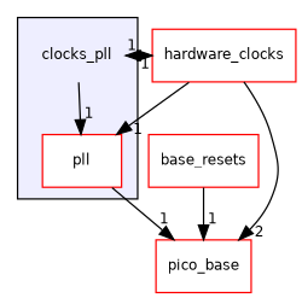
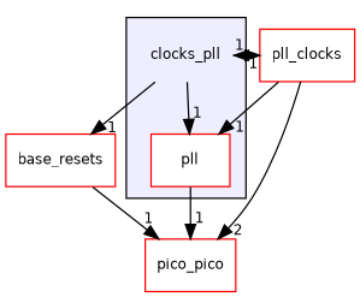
  digraph {
    compound=true
    node [fontname=Helvetica fontsize=10 shape=box color=red fillcolor=white style=filled]
    edge [headlabel=1 labeldistance=1.5 labelfontname=Helvetica labelfontsize=10]
    n1 [label=clocks_pll shape=plaintext color="" fillcolor="" style=""]
    n2 [label=pll]
    n3 [label=base_resets]
-   n4 [label=hardware_clocks]
-   n5 [label=pico_base]
+   n4 [label=pll_clocks]
+   n5 [label=pico_pico]
    subgraph cluster_1 {
      bgcolor="#eeeeff"
      pencolor=black
      n1
      n2
    }
    n1 -> n2
+   n1 -> n3
    n1 -> n4
    n2 -> n5
    n3 -> n5
    n4 -> n1
    n4 -> n2
    n4 -> n5 [headlabel=2]
  }
